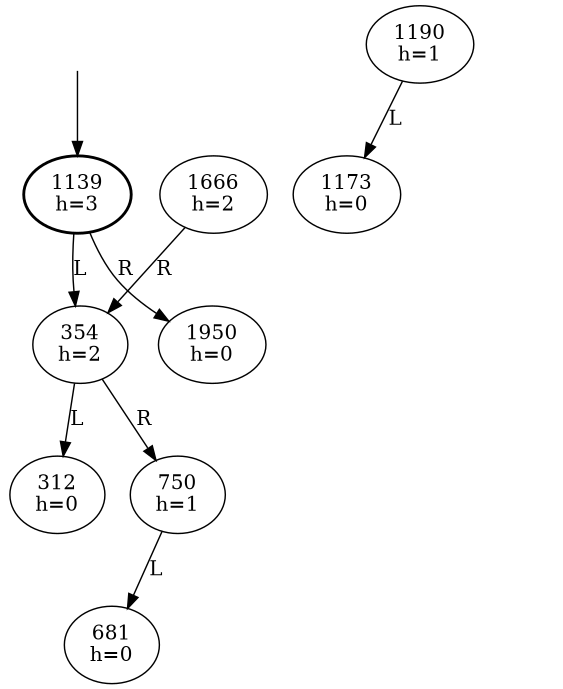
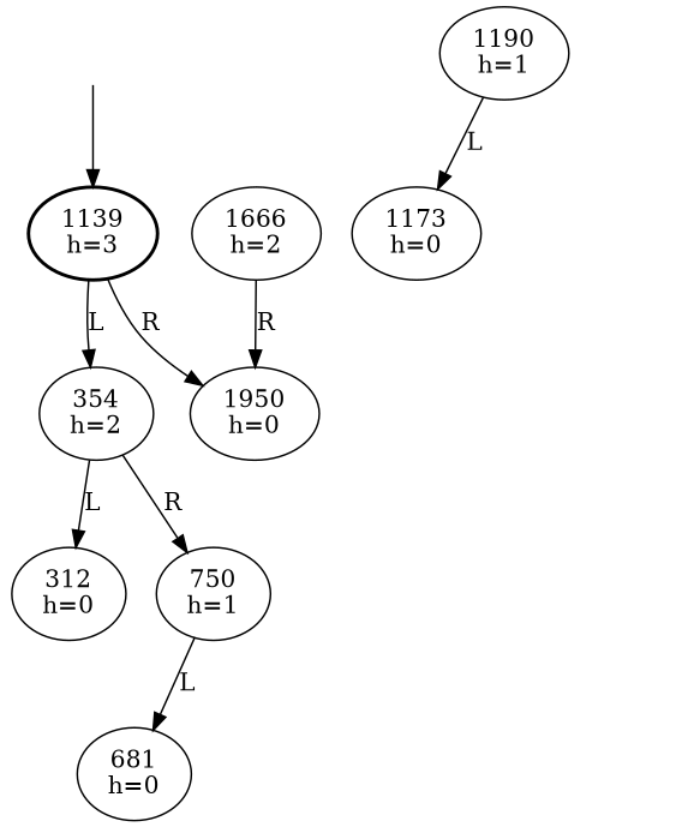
  digraph {
    DUMMY [style=invis]
    n2 [label="1139\nh=3" penwidth=2]
    n3 [label="354\nh=2"]
    n4 [label="1950\nh=0"]
    n5 [label="312\nh=0"]
    n6 [label="750\nh=1"]
    n7 [label="1666\nh=2"]
    n8 [label="681\nh=0"]
    R_750 [style=invis]
    n10 [label="1190\nh=1"]
    n11 [label="1173\nh=0"]
    R_1190 [style=invis]
    DUMMY -> n2
    n2 -> n3 [label=L]
    n2 -> n4 [label=R]
    n3 -> n5 [label=L]
    n3 -> n6 [label=R]
    n6 -> n8 [label=L]
    n6 -> R_750 [style=invis]
-   n7 -> n3 [label=R]
+   n7 -> n4 [label=R]
    n10 -> n11 [label=L]
    n10 -> R_1190 [style=invis]
  }
